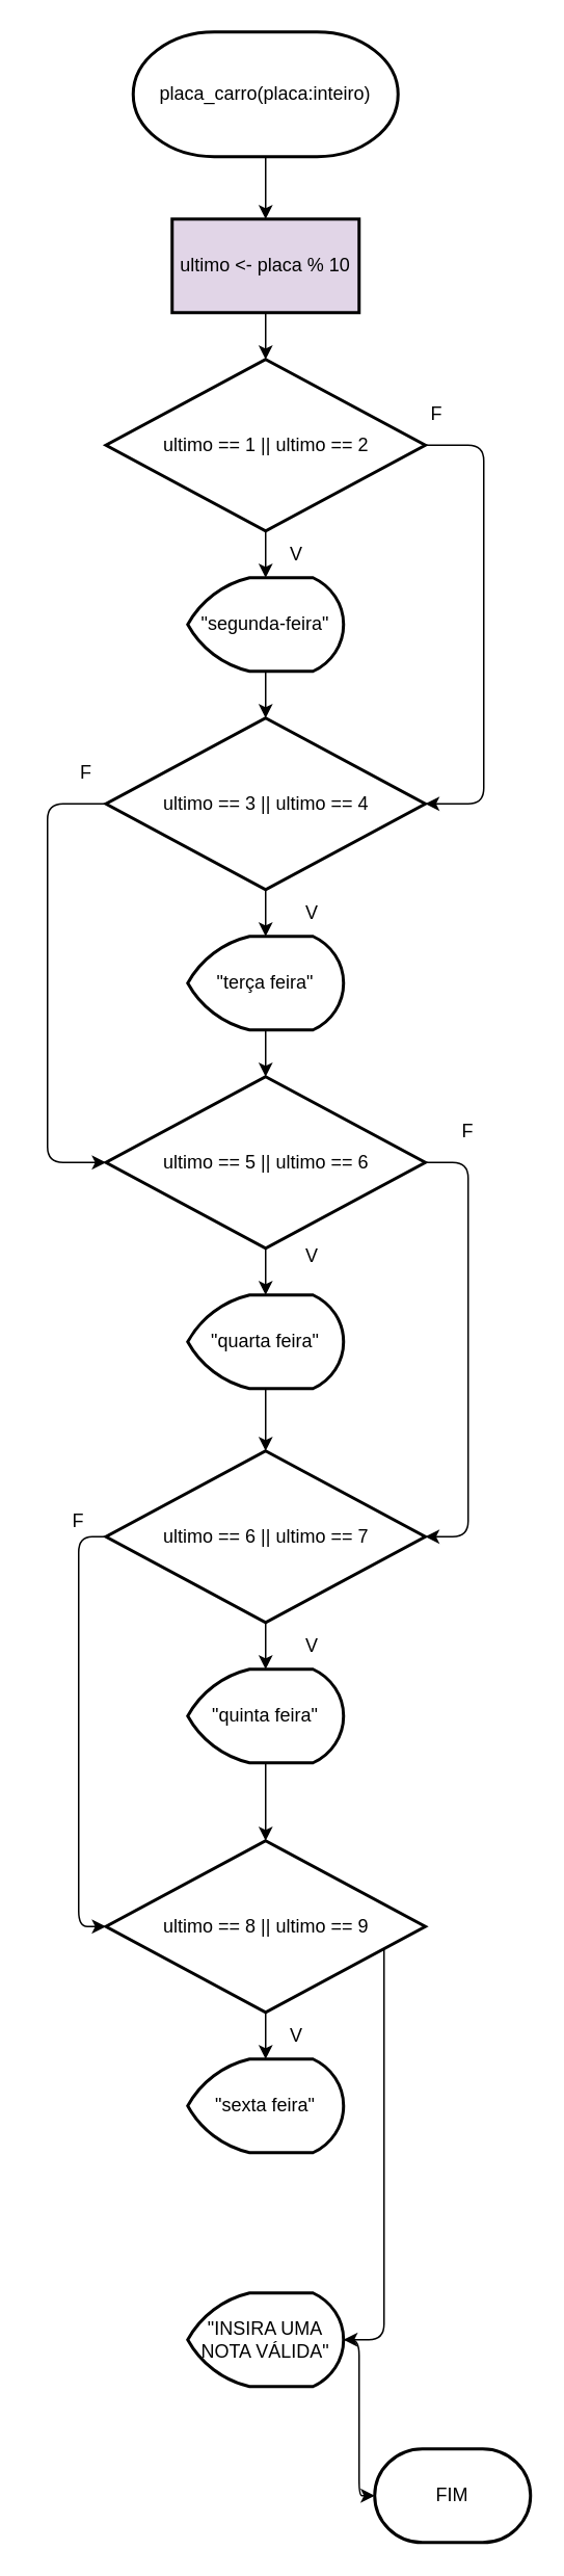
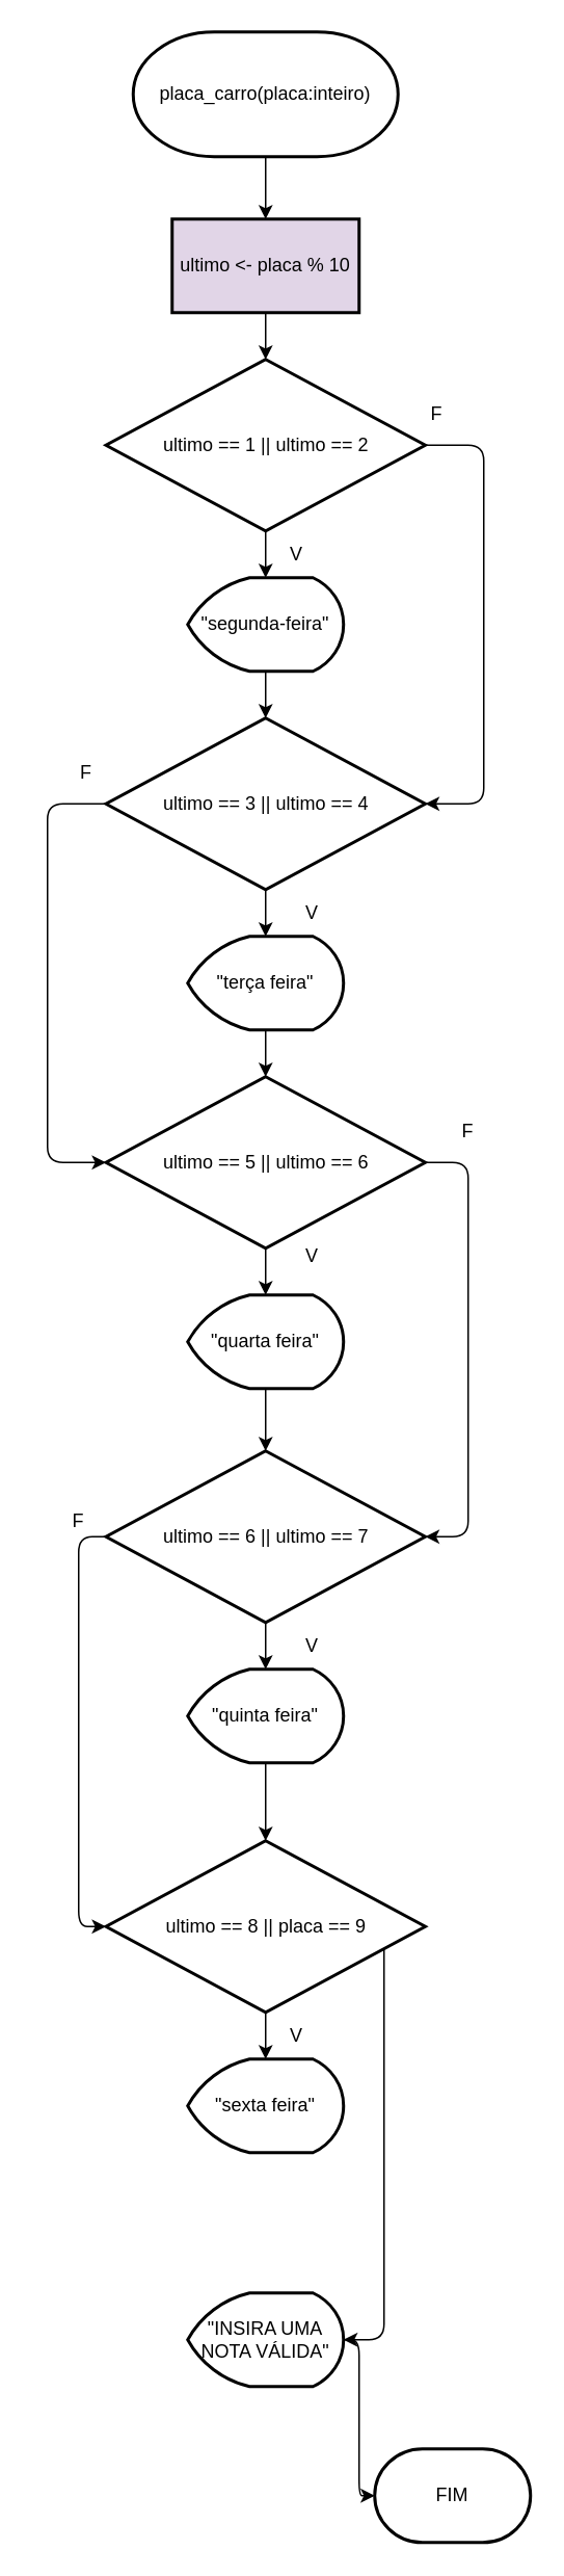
  <mxCell id="0" />
  <mxCell id="1" parent="0" />
  <mxCell id="2" value="" style="edgeStyle=none;html=1;" edge="1" parent="1" source="3" target="5"><mxGeometry relative="1" as="geometry" /></mxCell>
  <mxCell id="3" value="placa_carro(placa:inteiro)" style="strokeWidth=2;html=1;shape=mxgraph.flowchart.terminator;whiteSpace=wrap;" vertex="1" parent="1"><mxGeometry x="85" y="20" width="170" height="80" as="geometry" /></mxCell>
  <mxCell id="4" value="" style="edgeStyle=none;html=1;" edge="1" parent="1" source="5" target="8"><mxGeometry relative="1" as="geometry" /></mxCell>
  <mxCell id="5" value="ultimo &amp;lt;- placa % 10" style="whiteSpace=wrap;html=1;strokeWidth=2;fillColor=#e1d5e7;" vertex="1" parent="1"><mxGeometry x="110" y="140" width="120" height="60" as="geometry" /></mxCell>
  <mxCell id="6" value="" style="edgeStyle=none;html=1;" edge="1" parent="1" source="8" target="10"><mxGeometry relative="1" as="geometry" /></mxCell>
  <mxCell id="7" style="edgeStyle=elbowEdgeStyle;html=1;exitX=1;exitY=0.5;exitDx=0;exitDy=0;exitPerimeter=0;entryX=1;entryY=0.5;entryDx=0;entryDy=0;entryPerimeter=0;" edge="1" parent="1" source="8" target="13"><mxGeometry relative="1" as="geometry"><Array as="points"><mxPoint x="310" y="400" /></Array></mxGeometry></mxCell>
  <mxCell id="8" value="ultimo == 1 || ultimo == 2" style="strokeWidth=2;html=1;shape=mxgraph.flowchart.decision;whiteSpace=wrap;" vertex="1" parent="1"><mxGeometry x="67.5" y="230" width="205" height="110" as="geometry" /></mxCell>
  <mxCell id="9" value="" style="edgeStyle=none;html=1;" edge="1" parent="1" source="10" target="13"><mxGeometry relative="1" as="geometry" /></mxCell>
  <mxCell id="10" value="&quot;segunda-feira&quot;" style="strokeWidth=2;html=1;shape=mxgraph.flowchart.display;whiteSpace=wrap;" vertex="1" parent="1"><mxGeometry x="120" y="370" width="100" height="60" as="geometry" /></mxCell>
  <mxCell id="11" value="" style="edgeStyle=none;html=1;" edge="1" parent="1" source="13" target="14"><mxGeometry relative="1" as="geometry" /></mxCell>
  <mxCell id="12" style="edgeStyle=elbowEdgeStyle;html=1;exitX=0;exitY=0.5;exitDx=0;exitDy=0;exitPerimeter=0;entryX=0;entryY=0.5;entryDx=0;entryDy=0;entryPerimeter=0;" edge="1" parent="1" source="13" target="18"><mxGeometry relative="1" as="geometry"><Array as="points"><mxPoint x="30" y="630" /></Array></mxGeometry></mxCell>
  <mxCell id="13" value="ultimo == 3 || ultimo == 4" style="strokeWidth=2;html=1;shape=mxgraph.flowchart.decision;whiteSpace=wrap;" vertex="1" parent="1"><mxGeometry x="67.5" y="460" width="205" height="110" as="geometry" /></mxCell>
  <mxCell id="14" value="&quot;terça feira&quot;" style="strokeWidth=2;html=1;shape=mxgraph.flowchart.display;whiteSpace=wrap;" vertex="1" parent="1"><mxGeometry x="120" y="600" width="100" height="60" as="geometry" /></mxCell>
  <mxCell id="15" value="" style="edgeStyle=none;html=1;" edge="1" parent="1" target="18"><mxGeometry relative="1" as="geometry"><mxPoint x="170" y="660" as="sourcePoint" /></mxGeometry></mxCell>
  <mxCell id="16" value="" style="edgeStyle=none;html=1;" edge="1" parent="1" source="18" target="20"><mxGeometry relative="1" as="geometry" /></mxCell>
  <mxCell id="17" style="edgeStyle=elbowEdgeStyle;html=1;exitX=1;exitY=0.5;exitDx=0;exitDy=0;exitPerimeter=0;entryX=1;entryY=0.5;entryDx=0;entryDy=0;entryPerimeter=0;" edge="1" parent="1" source="18" target="23"><mxGeometry relative="1" as="geometry"><Array as="points"><mxPoint x="300" y="870" /></Array></mxGeometry></mxCell>
  <mxCell id="18" value="ultimo == 5 || ultimo == 6" style="strokeWidth=2;html=1;shape=mxgraph.flowchart.decision;whiteSpace=wrap;" vertex="1" parent="1"><mxGeometry x="67.5" y="690" width="205" height="110" as="geometry" /></mxCell>
  <mxCell id="19" value="" style="edgeStyle=none;html=1;" edge="1" parent="1" source="20" target="23"><mxGeometry relative="1" as="geometry" /></mxCell>
  <mxCell id="20" value="&quot;quarta feira&quot;" style="strokeWidth=2;html=1;shape=mxgraph.flowchart.display;whiteSpace=wrap;" vertex="1" parent="1"><mxGeometry x="120" y="830" width="100" height="60" as="geometry" /></mxCell>
  <mxCell id="21" value="" style="edgeStyle=none;html=1;" edge="1" parent="1" source="23" target="25"><mxGeometry relative="1" as="geometry" /></mxCell>
  <mxCell id="22" style="edgeStyle=elbowEdgeStyle;html=1;exitX=0;exitY=0.5;exitDx=0;exitDy=0;exitPerimeter=0;entryX=0;entryY=0.5;entryDx=0;entryDy=0;entryPerimeter=0;" edge="1" parent="1" source="23" target="28"><mxGeometry relative="1" as="geometry"><Array as="points"><mxPoint x="50" y="1110" /></Array></mxGeometry></mxCell>
  <mxCell id="23" value="ultimo == 6 || ultimo == 7" style="strokeWidth=2;html=1;shape=mxgraph.flowchart.decision;whiteSpace=wrap;" vertex="1" parent="1"><mxGeometry x="67.5" y="930" width="205" height="110" as="geometry" /></mxCell>
  <mxCell id="24" value="" style="edgeStyle=none;html=1;" edge="1" parent="1" source="25" target="28"><mxGeometry relative="1" as="geometry" /></mxCell>
  <mxCell id="25" value="&quot;quinta feira&quot;" style="strokeWidth=2;html=1;shape=mxgraph.flowchart.display;whiteSpace=wrap;" vertex="1" parent="1"><mxGeometry x="120" y="1070" width="100" height="60" as="geometry" /></mxCell>
  <mxCell id="26" value="" style="edgeStyle=none;html=1;" edge="1" parent="1" source="28" target="29"><mxGeometry relative="1" as="geometry" /></mxCell>
  <mxCell id="27" style="edgeStyle=elbowEdgeStyle;html=1;exitX=1;exitY=0.5;exitDx=0;exitDy=0;exitPerimeter=0;" edge="1" parent="1" source="28" target="40"><mxGeometry relative="1" as="geometry" /></mxCell>
- <mxCell id="28" value="ultimo == 8 || ultimo == 9" style="strokeWidth=2;html=1;shape=mxgraph.flowchart.decision;whiteSpace=wrap;" vertex="1" parent="1"><mxGeometry x="67.5" y="1180" width="205" height="110" as="geometry" /></mxCell>
+ <mxCell id="28" value="ultimo == 8 || placa == 9" style="strokeWidth=2;html=1;shape=mxgraph.flowchart.decision;whiteSpace=wrap;" vertex="1" parent="1"><mxGeometry x="67.5" y="1180" width="205" height="110" as="geometry" /></mxCell>
  <mxCell id="29" value="&quot;sexta feira&quot;" style="strokeWidth=2;html=1;shape=mxgraph.flowchart.display;whiteSpace=wrap;" vertex="1" parent="1"><mxGeometry x="120" y="1320" width="100" height="60" as="geometry" /></mxCell>
  <mxCell id="30" value="F" style="text;html=1;strokeColor=none;fillColor=none;align=center;verticalAlign=middle;whiteSpace=wrap;rounded=0;" vertex="1" parent="1"><mxGeometry x="250" y="250" width="60" height="30" as="geometry" /></mxCell>
  <mxCell id="31" value="V" style="text;html=1;strokeColor=none;fillColor=none;align=center;verticalAlign=middle;whiteSpace=wrap;rounded=0;" vertex="1" parent="1"><mxGeometry x="160" y="340" width="60" height="30" as="geometry" /></mxCell>
  <mxCell id="32" value="V" style="text;html=1;strokeColor=none;fillColor=none;align=center;verticalAlign=middle;whiteSpace=wrap;rounded=0;" vertex="1" parent="1"><mxGeometry x="170" y="570" width="60" height="30" as="geometry" /></mxCell>
  <mxCell id="33" value="V" style="text;html=1;strokeColor=none;fillColor=none;align=center;verticalAlign=middle;whiteSpace=wrap;rounded=0;" vertex="1" parent="1"><mxGeometry x="170" y="790" width="60" height="30" as="geometry" /></mxCell>
  <mxCell id="34" value="V" style="text;html=1;strokeColor=none;fillColor=none;align=center;verticalAlign=middle;whiteSpace=wrap;rounded=0;" vertex="1" parent="1"><mxGeometry x="170" y="1040" width="60" height="30" as="geometry" /></mxCell>
  <mxCell id="35" value="V" style="text;html=1;strokeColor=none;fillColor=none;align=center;verticalAlign=middle;whiteSpace=wrap;rounded=0;" vertex="1" parent="1"><mxGeometry x="160" y="1290" width="60" height="30" as="geometry" /></mxCell>
  <mxCell id="36" value="F" style="text;html=1;strokeColor=none;fillColor=none;align=center;verticalAlign=middle;whiteSpace=wrap;rounded=0;" vertex="1" parent="1"><mxGeometry x="25" y="480" width="60" height="30" as="geometry" /></mxCell>
  <mxCell id="37" value="F" style="text;html=1;strokeColor=none;fillColor=none;align=center;verticalAlign=middle;whiteSpace=wrap;rounded=0;" vertex="1" parent="1"><mxGeometry x="270" y="710" width="60" height="30" as="geometry" /></mxCell>
  <mxCell id="38" value="F" style="text;html=1;strokeColor=none;fillColor=none;align=center;verticalAlign=middle;whiteSpace=wrap;rounded=0;" vertex="1" parent="1"><mxGeometry x="20" y="960" width="60" height="30" as="geometry" /></mxCell>
  <mxCell id="39" value="" style="edgeStyle=elbowEdgeStyle;html=1;" edge="1" parent="1" source="40" target="41"><mxGeometry relative="1" as="geometry" /></mxCell>
  <mxCell id="40" value="&quot;INSIRA UMA NOTA VÁLIDA&quot;" style="strokeWidth=2;html=1;shape=mxgraph.flowchart.display;whiteSpace=wrap;" vertex="1" parent="1"><mxGeometry x="120" y="1470" width="100" height="60" as="geometry" /></mxCell>
  <mxCell id="41" value="FIM" style="strokeWidth=2;html=1;shape=mxgraph.flowchart.terminator;whiteSpace=wrap;" vertex="1" parent="1"><mxGeometry x="240" y="1570" width="100" height="60" as="geometry" /></mxCell>
